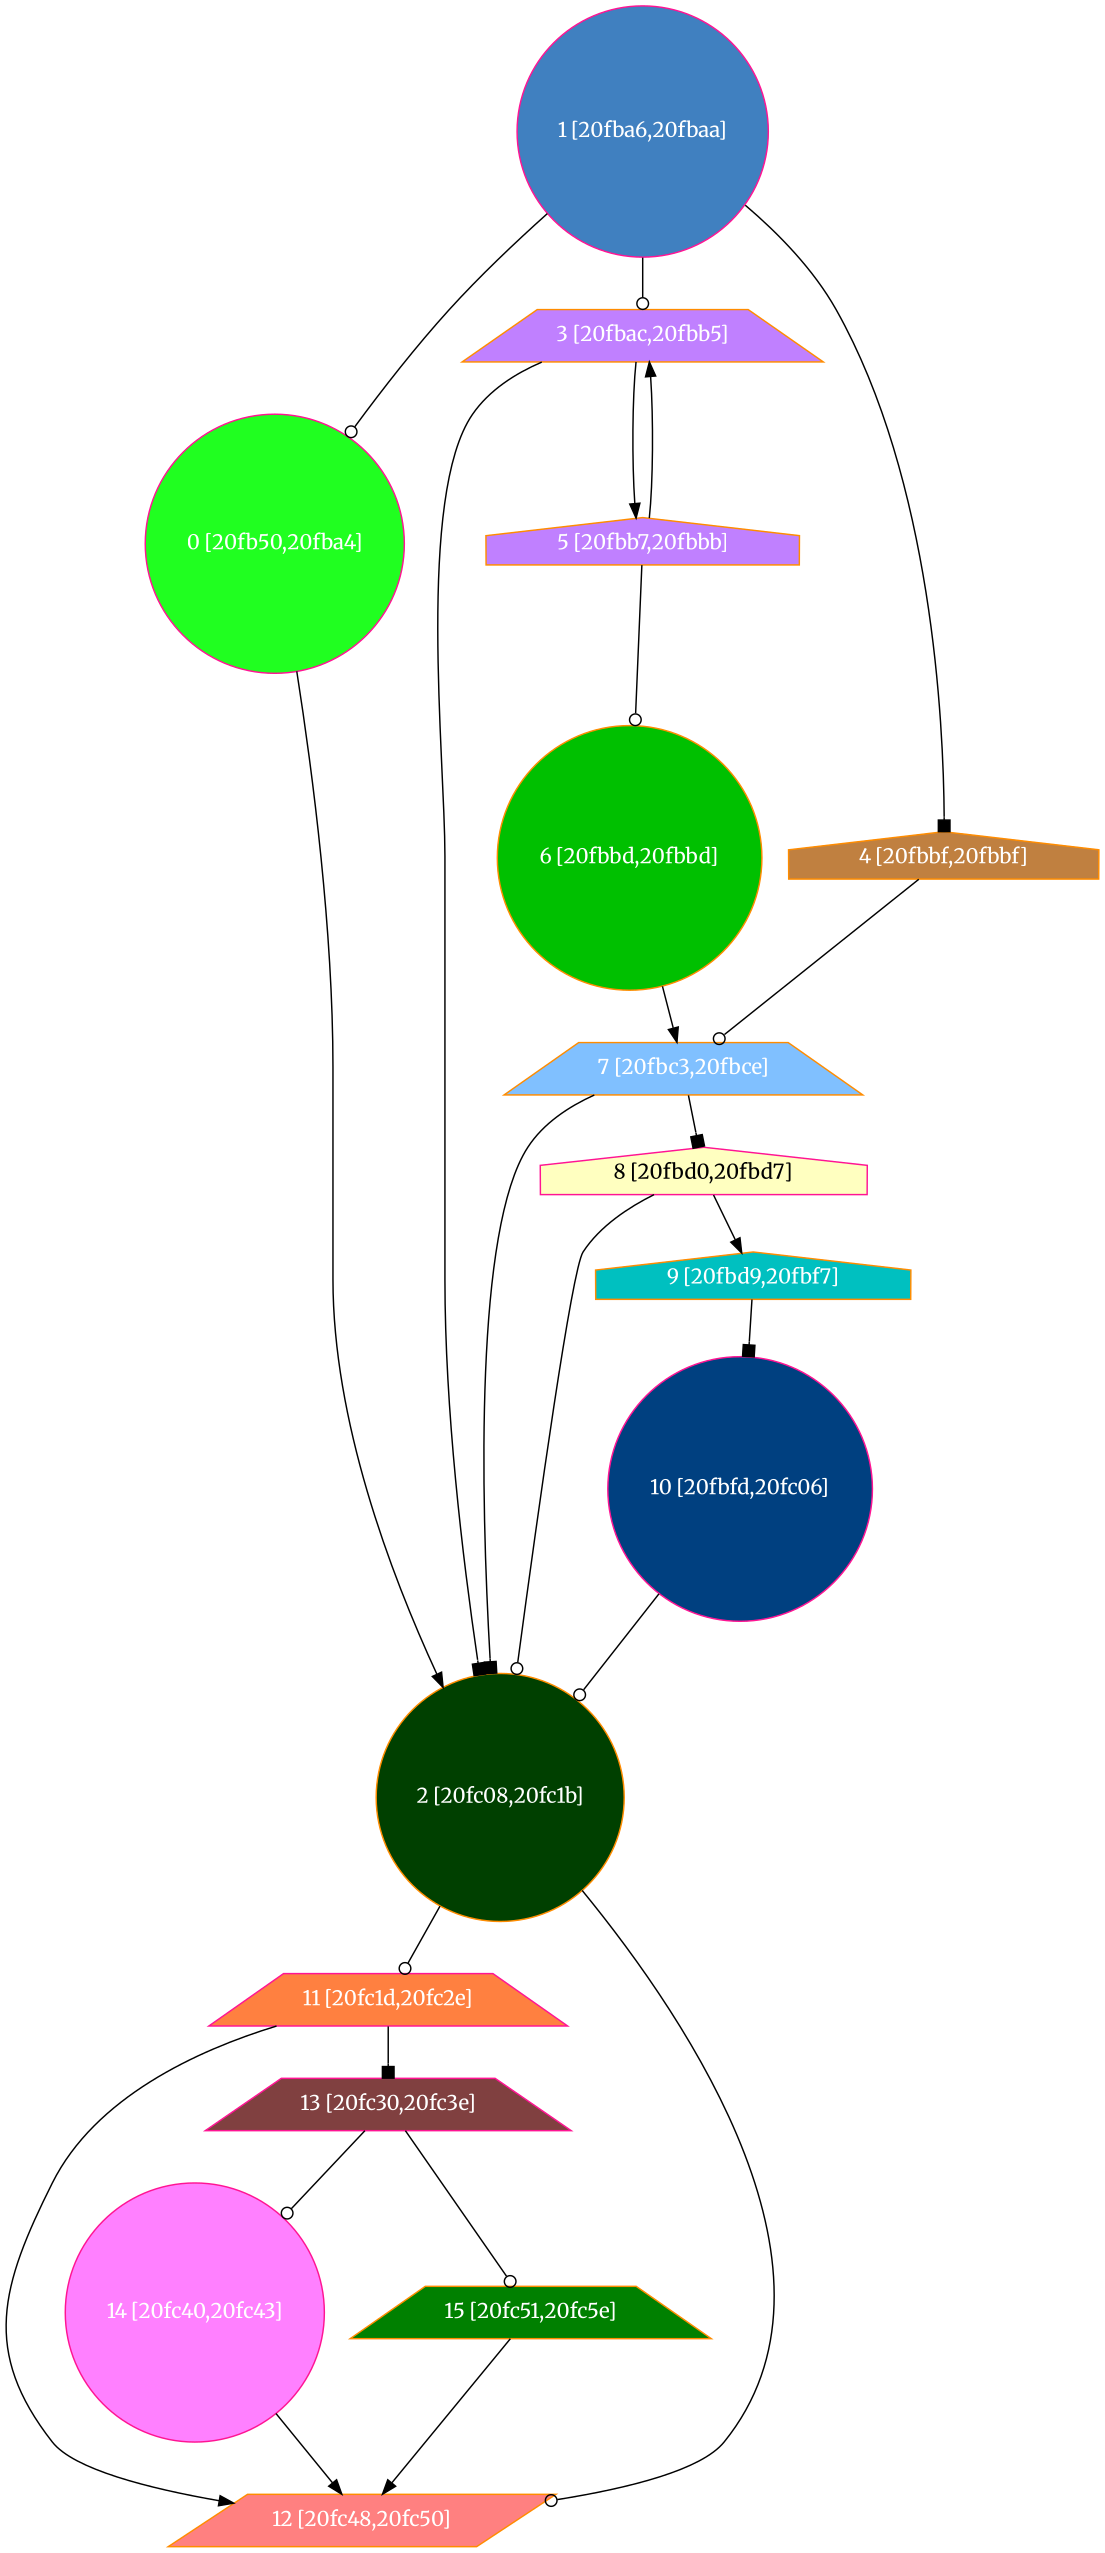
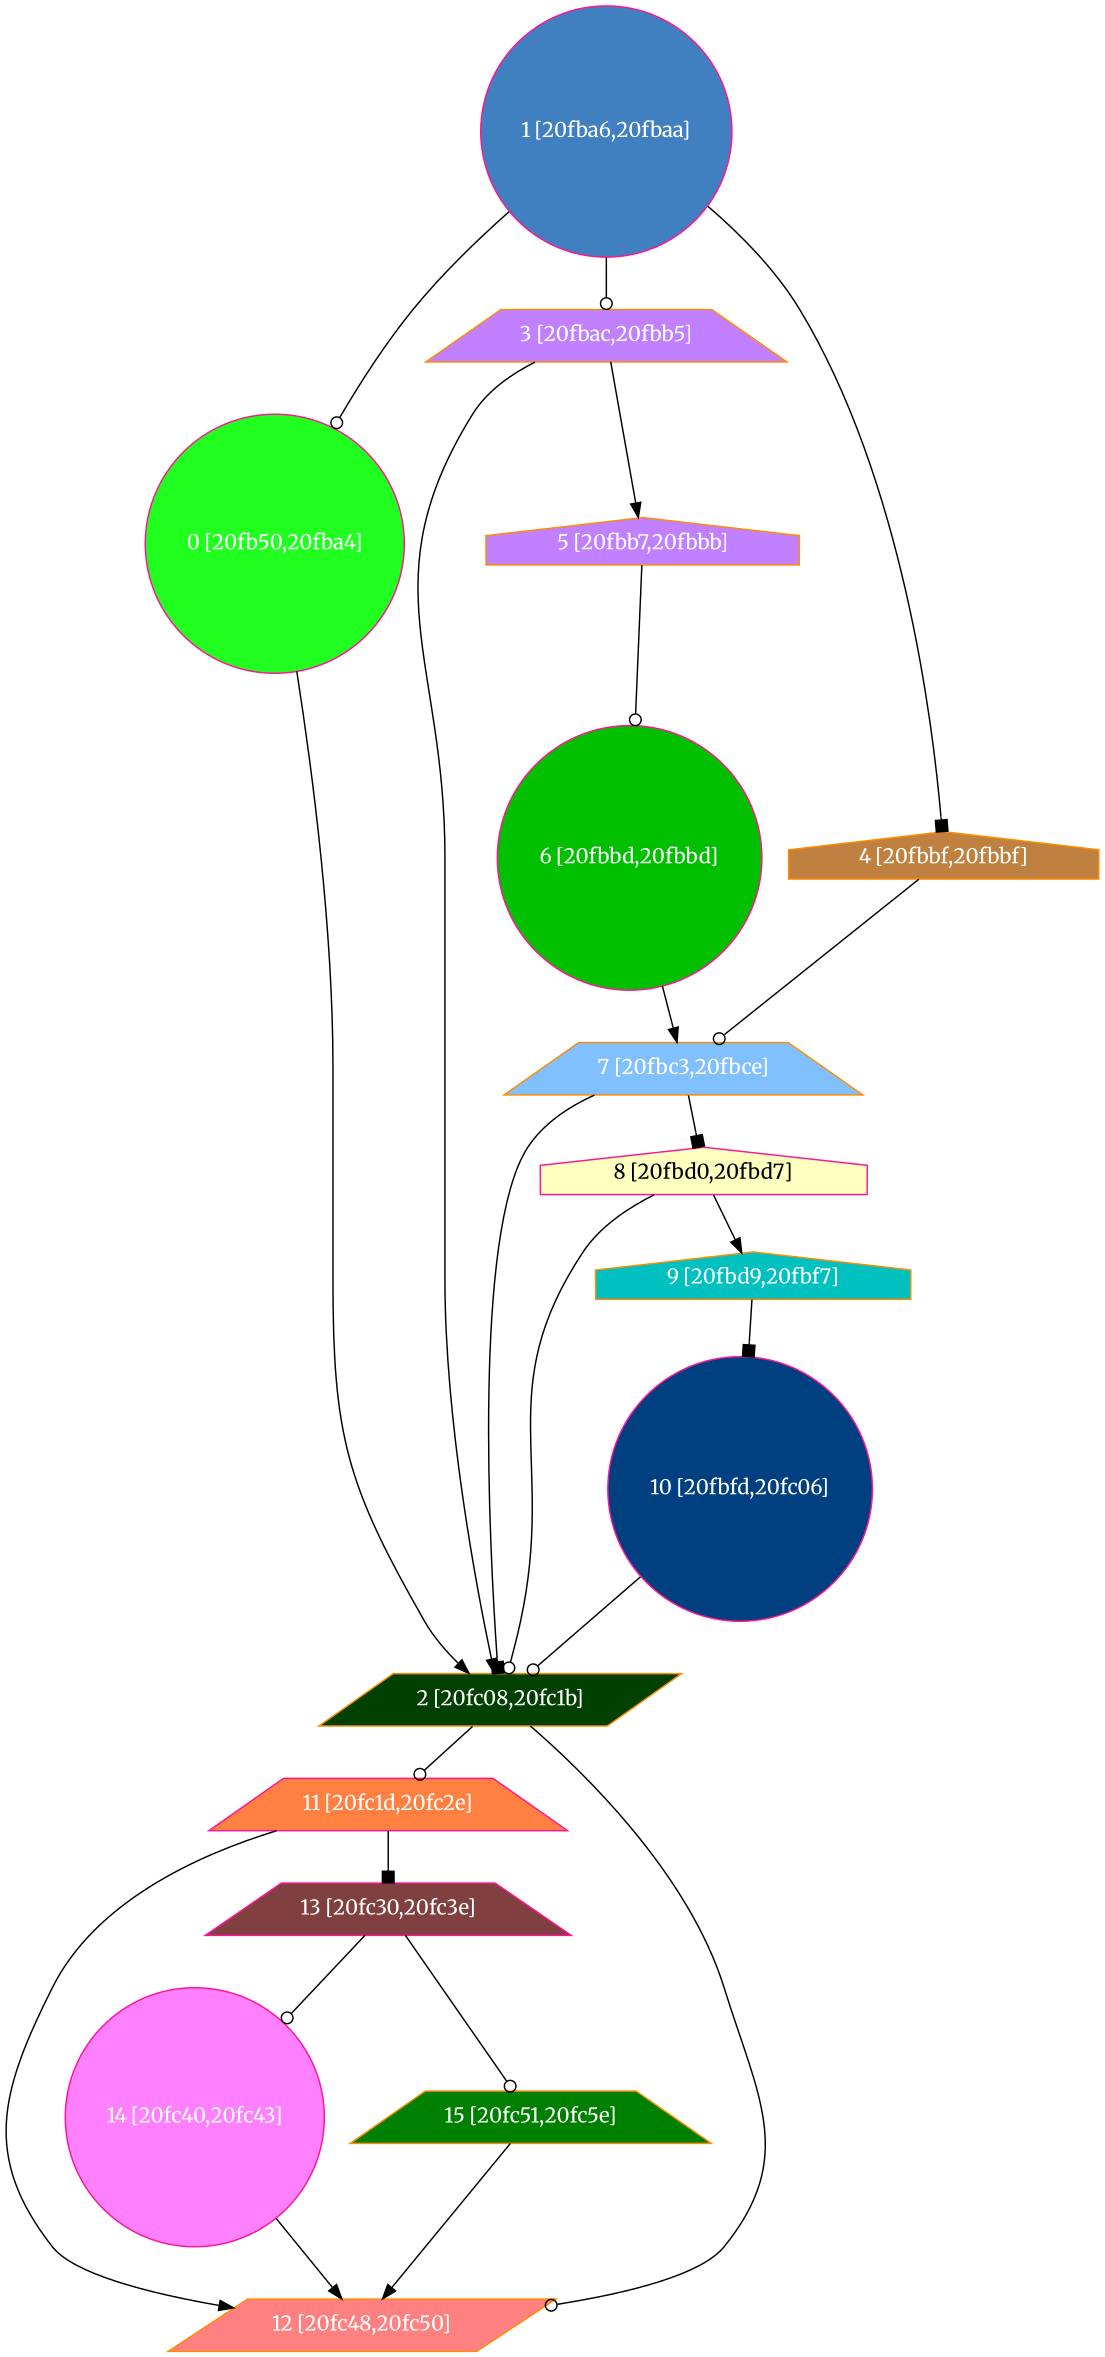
  digraph {
    fontname=Merriweather
    node [color=deeppink fillcolor="#C080FF" fontcolor="#ffffff" fontname=Merriweather shape=circle style=filled]
    edge [arrowhead=odot fontname=Merriweather]
    n1 [fillcolor="#20FF20" label="0 [20fb50,20fba4]"]
-   n2 [color=darkorange fillcolor="#004000" label="2 [20fc08,20fc1b]"]
+   n2 [color=darkorange fillcolor="#004000" label="2 [20fc08,20fc1b]" shape=parallelogram]
    n3 [fillcolor="#4080C0" label="1 [20fba6,20fbaa]"]
    n4 [color=darkorange label="3 [20fbac,20fbb5]" shape=trapezium]
    n5 [color=darkorange fillcolor="#C08040" label="4 [20fbbf,20fbbf]" shape=house]
    n6 [fillcolor="#FF8040" label="11 [20fc1d,20fc2e]" shape=trapezium]
    n7 [color=darkorange fillcolor="#FF8080" label="12 [20fc48,20fc50]" shape=parallelogram]
    n8 [color=darkorange label="5 [20fbb7,20fbbb]" shape=house]
    n9 [color=darkorange fillcolor="#80C0FF" label="7 [20fbc3,20fbce]" shape=trapezium]
    n10 [fillcolor="#804040" label="13 [20fc30,20fc3e]" shape=trapezium]
-   n11 [color=darkorange fillcolor="#00C000" label="6 [20fbbd,20fbbd]"]
+   n11 [fillcolor="#00C000" label="6 [20fbbd,20fbbd]"]
    n12 [fillcolor="#FFFFC0" fontcolor="#000000" label="8 [20fbd0,20fbd7]" shape=house]
    n13 [color=darkorange fillcolor="#00C0C0" label="9 [20fbd9,20fbf7]" shape=house]
    n14 [fillcolor="#004080" label="10 [20fbfd,20fc06]"]
    n15 [fillcolor="#FF80FF" label="14 [20fc40,20fc43]"]
    n16 [color=darkorange fillcolor="#008000" label="15 [20fc51,20fc5e]" shape=trapezium]
    n1 -> n2 [arrowhead=normal]
    n2 -> n6
    n2 -> n7
    n3 -> n1
    n3 -> n4
    n3 -> n5 [arrowhead=box]
-   n4 -> n2 [arrowhead=box]
+   n4 -> n2 [arrowhead=normal]
    n4 -> n8 [arrowhead=normal]
    n5 -> n9
    n6 -> n7 [arrowhead=normal]
    n6 -> n10 [arrowhead=box]
-   n8 -> n4 [arrowhead=normal]
    n8 -> n11
    n9 -> n2 [arrowhead=box]
    n9 -> n12 [arrowhead=box]
    n10 -> n15
    n10 -> n16
    n11 -> n9 [arrowhead=normal]
    n12 -> n2
    n12 -> n13 [arrowhead=normal]
    n13 -> n14 [arrowhead=box]
    n14 -> n2
    n15 -> n7 [arrowhead=normal]
    n16 -> n7 [arrowhead=normal]
  }
